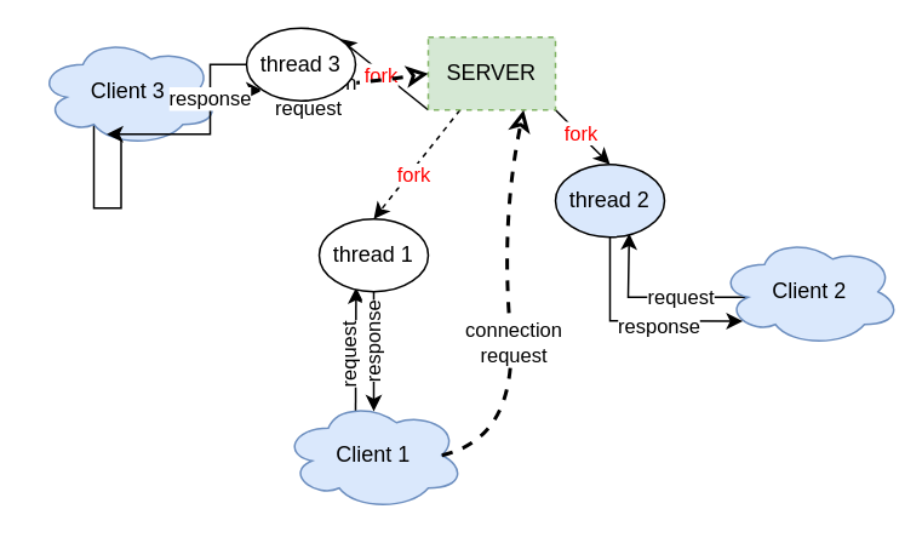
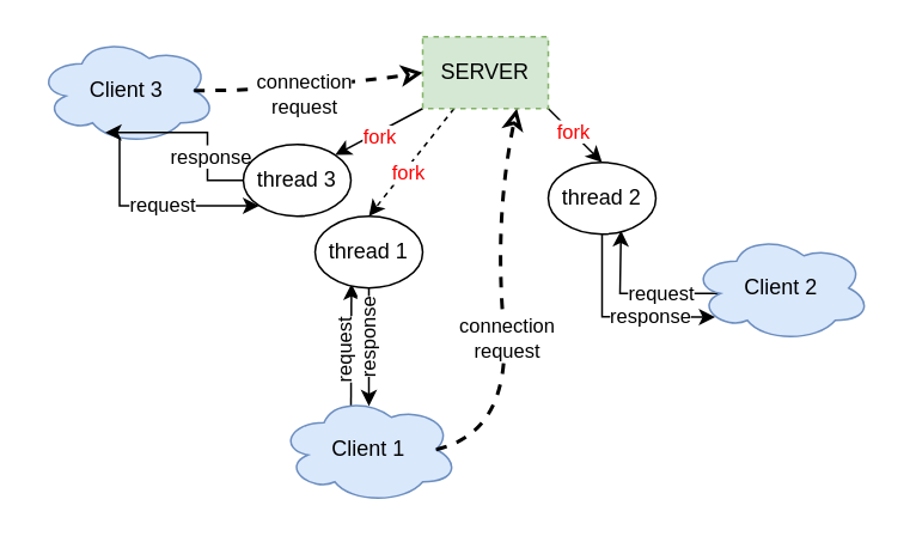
  <mxCell id="0" />
  <mxCell id="1" parent="0" />
  <mxCell id="2" style="rounded=0;orthogonalLoop=1;jettySize=auto;html=1;exitX=0;exitY=1;exitDx=0;exitDy=0;entryX=1;entryY=0;entryDx=0;entryDy=0;startArrow=none;startFill=0;endArrow=classic;endFill=1;" edge="1" parent="1" source="8" target="24"><mxGeometry relative="1" as="geometry" /></mxCell>
  <mxCell id="3" value="fork" style="edgeLabel;html=1;align=center;verticalAlign=middle;resizable=0;points=[];fontColor=#FF0000;" vertex="1" connectable="0" parent="2"><mxGeometry x="0.049" y="2" relative="1" as="geometry"><mxPoint as="offset" /></mxGeometry></mxCell>
  <mxCell id="4" style="edgeStyle=none;rounded=0;orthogonalLoop=1;jettySize=auto;html=1;exitX=0.25;exitY=1;exitDx=0;exitDy=0;entryX=0.5;entryY=0;entryDx=0;entryDy=0;startArrow=none;startFill=0;endArrow=classic;endFill=1;dashed=1;" edge="1" parent="1" source="8" target="27"><mxGeometry relative="1" as="geometry" /></mxCell>
  <mxCell id="5" value="fork" style="edgeLabel;html=1;align=center;verticalAlign=middle;resizable=0;points=[];fontColor=#FF0000;" vertex="1" connectable="0" parent="4"><mxGeometry x="0.15" y="2" relative="1" as="geometry"><mxPoint as="offset" /></mxGeometry></mxCell>
  <mxCell id="6" style="edgeStyle=none;rounded=0;orthogonalLoop=1;jettySize=auto;html=1;exitX=1;exitY=1;exitDx=0;exitDy=0;entryX=0.5;entryY=0;entryDx=0;entryDy=0;startArrow=none;startFill=0;endArrow=classic;endFill=1;" edge="1" parent="1" source="8" target="30"><mxGeometry relative="1" as="geometry" /></mxCell>
  <mxCell id="7" value="fork" style="edgeLabel;html=1;align=center;verticalAlign=middle;resizable=0;points=[];fontColor=#FF0000;" vertex="1" connectable="0" parent="6"><mxGeometry x="-0.131" y="1" relative="1" as="geometry"><mxPoint as="offset" /></mxGeometry></mxCell>
  <mxCell id="8" value="SERVER" style="rounded=0;whiteSpace=wrap;html=1;fillColor=#d5e8d4;strokeColor=#82b366;dashed=1;" vertex="1" parent="1"><mxGeometry x="235" y="20" width="70" height="40" as="geometry" /></mxCell>
  <mxCell id="9" style="edgeStyle=none;rounded=0;orthogonalLoop=1;jettySize=auto;html=1;exitX=0.4;exitY=0.1;exitDx=0;exitDy=0;exitPerimeter=0;entryX=0.338;entryY=0.941;entryDx=0;entryDy=0;entryPerimeter=0;startArrow=none;startFill=0;endArrow=classic;endFill=1;" edge="1" parent="1" source="11" target="27"><mxGeometry relative="1" as="geometry" /></mxCell>
  <mxCell id="10" value="request" style="edgeLabel;html=1;align=center;verticalAlign=middle;resizable=0;points=[];horizontal=0;" vertex="1" connectable="0" parent="9"><mxGeometry x="-0.171" y="1" relative="1" as="geometry"><mxPoint x="-2" y="-2" as="offset" /></mxGeometry></mxCell>
  <mxCell id="11" value="Client 1" style="ellipse;shape=cloud;whiteSpace=wrap;html=1;fillColor=#dae8fc;strokeColor=#6c8ebf;" vertex="1" parent="1"><mxGeometry x="155" y="220" width="100" height="60" as="geometry" /></mxCell>
  <mxCell id="12" style="edgeStyle=none;rounded=0;orthogonalLoop=1;jettySize=auto;html=1;exitX=0.16;exitY=0.55;exitDx=0;exitDy=0;exitPerimeter=0;entryX=0.676;entryY=0.948;entryDx=0;entryDy=0;entryPerimeter=0;startArrow=none;startFill=0;endArrow=classic;endFill=1;" edge="1" parent="1" source="14" target="30"><mxGeometry relative="1" as="geometry"><Array as="points"><mxPoint x="345" y="163" /></Array></mxGeometry></mxCell>
  <mxCell id="13" value="request" style="edgeLabel;html=1;align=center;verticalAlign=middle;resizable=0;points=[];" vertex="1" connectable="0" parent="12"><mxGeometry x="-0.043" relative="1" as="geometry"><mxPoint x="10" y="-1" as="offset" /></mxGeometry></mxCell>
- <mxCell id="14" value="Client 2" style="ellipse;shape=cloud;whiteSpace=wrap;html=1;fillColor=#dae8fc;strokeColor=#6c8ebf;" vertex="1" parent="1"><mxGeometry x="395" y="130" width="100" height="60" as="geometry" /></mxCell>
+ <mxCell id="14" value="Client 2" style="ellipse;shape=cloud;whiteSpace=wrap;html=1;fillColor=#dae8fc;strokeColor=#6c8ebf;" vertex="1" parent="1"><mxGeometry x="385" y="130" width="100" height="60" as="geometry" /></mxCell>
  <mxCell id="15" style="edgeStyle=orthogonalEdgeStyle;rounded=0;orthogonalLoop=1;jettySize=auto;html=1;exitX=0.31;exitY=0.8;exitDx=0;exitDy=0;exitPerimeter=0;entryX=0;entryY=1;entryDx=0;entryDy=0;startArrow=none;startFill=0;endArrow=classic;endFill=1;" edge="1" parent="1" source="17" target="24"><mxGeometry relative="1" as="geometry"><Array as="points"><mxPoint x="66" y="114" /></Array></mxGeometry></mxCell>
  <mxCell id="16" value="request" style="edgeLabel;html=1;align=center;verticalAlign=middle;resizable=0;points=[];" vertex="1" connectable="0" parent="15"><mxGeometry x="0.223" y="1" relative="1" as="geometry"><mxPoint as="offset" /></mxGeometry></mxCell>
  <mxCell id="17" value="Client 3" style="ellipse;shape=cloud;whiteSpace=wrap;html=1;fillColor=#dae8fc;strokeColor=#6c8ebf;" vertex="1" parent="1"><mxGeometry x="20" y="20" width="100" height="60" as="geometry" /></mxCell>
  <mxCell id="18" value="" style="endArrow=classic;dashed=1;html=1;strokeWidth=2;exitX=0.875;exitY=0.5;exitDx=0;exitDy=0;exitPerimeter=0;entryX=0;entryY=0.5;entryDx=0;entryDy=0;curved=1;startArrow=none;startFill=0;endFill=0;" edge="1" parent="1" source="17" target="8"><mxGeometry width="50" height="50" relative="1" as="geometry"><mxPoint x="255" y="200" as="sourcePoint" /><mxPoint x="305" y="150" as="targetPoint" /><Array as="points"><mxPoint x="165" y="50" /></Array></mxGeometry></mxCell>
  <mxCell id="19" value="connection&lt;br&gt;request" style="edgeLabel;html=1;align=center;verticalAlign=middle;resizable=0;points=[];" vertex="1" connectable="0" parent="18"><mxGeometry x="0.083" y="-7" relative="1" as="geometry"><mxPoint x="-9" y="-4" as="offset" /></mxGeometry></mxCell>
  <mxCell id="20" value="" style="endArrow=classic;dashed=1;html=1;strokeWidth=2;exitX=0.875;exitY=0.5;exitDx=0;exitDy=0;exitPerimeter=0;entryX=0.75;entryY=1;entryDx=0;entryDy=0;curved=1;startArrow=none;startFill=0;endFill=0;" edge="1" parent="1" source="11" target="8"><mxGeometry width="50" height="50" relative="1" as="geometry"><mxPoint x="117.5" y="102" as="sourcePoint" /><mxPoint x="245" y="50" as="targetPoint" /><Array as="points"><mxPoint x="285" y="240" /><mxPoint x="275" y="120" /></Array></mxGeometry></mxCell>
  <mxCell id="21" value="connection&lt;br&gt;request" style="edgeLabel;html=1;align=center;verticalAlign=middle;resizable=0;points=[];" vertex="1" connectable="0" parent="20"><mxGeometry x="0.083" y="-7" relative="1" as="geometry"><mxPoint x="-4" y="26" as="offset" /></mxGeometry></mxCell>
  <mxCell id="22" style="edgeStyle=orthogonalEdgeStyle;rounded=0;orthogonalLoop=1;jettySize=auto;html=1;exitX=0;exitY=0.5;exitDx=0;exitDy=0;entryX=0.381;entryY=0.889;entryDx=0;entryDy=0;entryPerimeter=0;startArrow=none;startFill=0;endArrow=classic;endFill=1;" edge="1" parent="1" source="24" target="17"><mxGeometry relative="1" as="geometry" /></mxCell>
  <mxCell id="23" value="response" style="edgeLabel;html=1;align=center;verticalAlign=middle;resizable=0;points=[];" vertex="1" connectable="0" parent="22"><mxGeometry x="-0.34" y="-1" relative="1" as="geometry"><mxPoint as="offset" /></mxGeometry></mxCell>
- <mxCell id="24" value="thread 3" style="ellipse;whiteSpace=wrap;html=1;" vertex="1" parent="1"><mxGeometry x="135" y="15" width="60" height="40" as="geometry" /></mxCell>
+ <mxCell id="24" value="thread 3" style="ellipse;whiteSpace=wrap;html=1;" vertex="1" parent="1"><mxGeometry x="135" y="80" width="60" height="40" as="geometry" /></mxCell>
  <mxCell id="25" style="edgeStyle=none;rounded=0;orthogonalLoop=1;jettySize=auto;html=1;exitX=0.5;exitY=1;exitDx=0;exitDy=0;entryX=0.5;entryY=0.096;entryDx=0;entryDy=0;entryPerimeter=0;startArrow=none;startFill=0;endArrow=classic;endFill=1;" edge="1" parent="1" source="27" target="11"><mxGeometry relative="1" as="geometry" /></mxCell>
  <mxCell id="26" value="response" style="edgeLabel;html=1;align=center;verticalAlign=middle;resizable=0;points=[];horizontal=0;" vertex="1" connectable="0" parent="25"><mxGeometry x="-0.229" y="-1" relative="1" as="geometry"><mxPoint y="4" as="offset" /></mxGeometry></mxCell>
  <mxCell id="27" value="thread 1" style="ellipse;whiteSpace=wrap;html=1;" vertex="1" parent="1"><mxGeometry x="175" y="120" width="60" height="40" as="geometry" /></mxCell>
  <mxCell id="28" style="edgeStyle=none;rounded=0;orthogonalLoop=1;jettySize=auto;html=1;exitX=0.5;exitY=1;exitDx=0;exitDy=0;entryX=0.13;entryY=0.77;entryDx=0;entryDy=0;entryPerimeter=0;startArrow=none;startFill=0;endArrow=classic;endFill=1;" edge="1" parent="1" source="30" target="14"><mxGeometry relative="1" as="geometry"><Array as="points"><mxPoint x="335" y="176" /></Array></mxGeometry></mxCell>
  <mxCell id="29" value="response" style="edgeLabel;html=1;align=center;verticalAlign=middle;resizable=0;points=[];" vertex="1" connectable="0" parent="28"><mxGeometry x="-0.403" relative="1" as="geometry"><mxPoint x="26" y="12" as="offset" /></mxGeometry></mxCell>
- <mxCell id="30" value="thread 2" style="ellipse;whiteSpace=wrap;html=1;fillColor=#dae8fc;" vertex="1" parent="1"><mxGeometry x="305" y="90" width="60" height="40" as="geometry" /></mxCell>
+ <mxCell id="30" value="thread 2" style="ellipse;whiteSpace=wrap;html=1;" vertex="1" parent="1"><mxGeometry x="305" y="90" width="60" height="40" as="geometry" /></mxCell>
